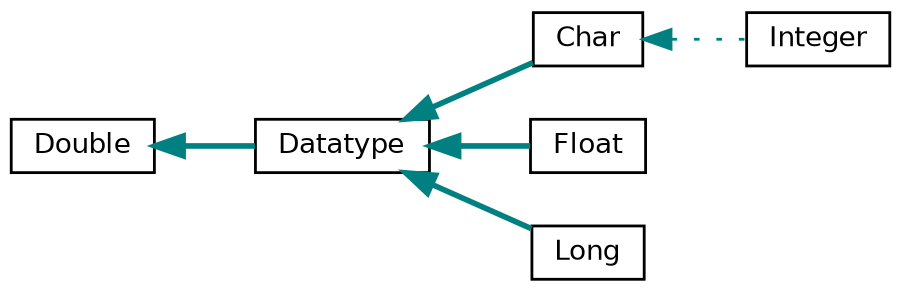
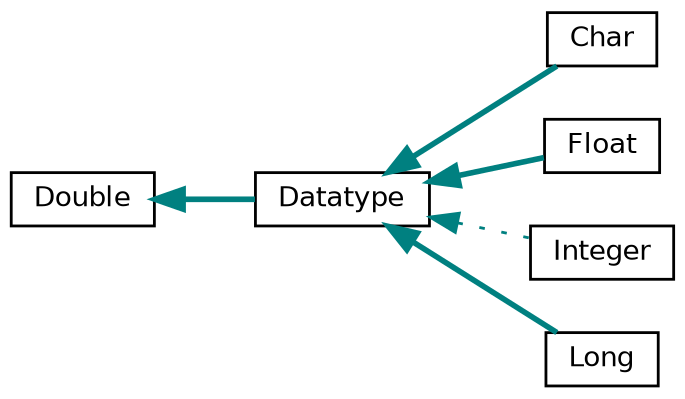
  digraph {
    fontname="DejaVu Sans"
    rankdir=LR
    node [color=black fillcolor=white fontname="DejaVu Sans" fontsize=10 shape=record style=filled]
    edge [color=teal dir=back fontname="DejaVu Sans" fontsize=10 labelfontname=Helvetica labelfontsize=10 style=bold]
    n1 [height=0.2 label=Datatype width=0.4]
    n2 [height=0.2 label=Char width=0.4]
    n3 [height=0.2 label=Float width=0.4]
    n4 [height=0.2 label=Integer width=0.4]
    n5 [height=0.2 label=Long width=0.4]
    n6 [height=0.2 label=Double width=0.4]
    n1 -> n2
    n1 -> n3
-   n2 -> n4 [style=dotted]
+   n1 -> n4 [style=dotted]
    n1 -> n5
    n6 -> n1
  }
